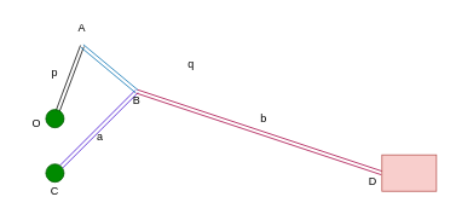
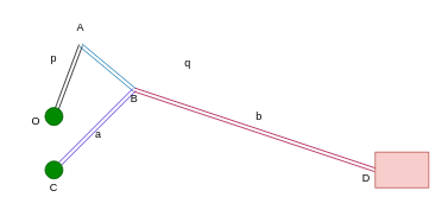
  <mxCell id="0" />
  <mxCell id="1" parent="0" />
  <mxCell id="2" value="" style="shape=link;html=1;fillColor=#6a00ff;strokeColor=#3700CC;" edge="1" parent="1" source="6"><mxGeometry width="50" height="50" relative="1" as="geometry"><mxPoint x="60" y="190" as="sourcePoint" /><mxPoint x="150" y="100" as="targetPoint" /></mxGeometry></mxCell>
  <mxCell id="3" value="" style="shape=link;html=1;fillColor=#d80073;strokeColor=#A50040;" edge="1" parent="1"><mxGeometry width="50" height="50" relative="1" as="geometry"><mxPoint x="420" y="190" as="sourcePoint" /><mxPoint x="150" y="100" as="targetPoint" /></mxGeometry></mxCell>
  <mxCell id="4" value="" style="shape=link;html=1;" edge="1" parent="1"><mxGeometry width="50" height="50" relative="1" as="geometry"><mxPoint x="60" y="130" as="sourcePoint" /><mxPoint x="90" y="50" as="targetPoint" /></mxGeometry></mxCell>
  <mxCell id="5" value="" style="shape=link;html=1;fillColor=#1ba1e2;strokeColor=#006EAF;" edge="1" parent="1"><mxGeometry width="50" height="50" relative="1" as="geometry"><mxPoint x="90" y="50" as="sourcePoint" /><mxPoint x="150" y="100" as="targetPoint" /></mxGeometry></mxCell>
  <mxCell id="6" value="" style="ellipse;whiteSpace=wrap;html=1;aspect=fixed;fillColor=#008a00;strokeColor=#005700;fontColor=#ffffff;" vertex="1" parent="1"><mxGeometry x="50" y="180" width="20" height="20" as="geometry" /></mxCell>
  <mxCell id="7" value="" style="shape=link;html=1;fillColor=#6a00ff;strokeColor=#3700CC;" edge="1" parent="1" target="6"><mxGeometry width="50" height="50" relative="1" as="geometry"><mxPoint x="60" y="190" as="sourcePoint" /><mxPoint x="150" y="100" as="targetPoint" /></mxGeometry></mxCell>
  <mxCell id="8" value="" style="ellipse;whiteSpace=wrap;html=1;aspect=fixed;fillColor=#008a00;strokeColor=#005700;fontColor=#ffffff;" vertex="1" parent="1"><mxGeometry x="50" y="120" width="20" height="20" as="geometry" /></mxCell>
  <mxCell id="9" value="" style="rounded=0;whiteSpace=wrap;html=1;fillColor=#f8cecc;strokeColor=#b85450;" vertex="1" parent="1"><mxGeometry x="420" y="170" width="60" height="40" as="geometry" /></mxCell>
  <mxCell id="10" value="a" style="text;html=1;strokeColor=none;fillColor=none;align=center;verticalAlign=middle;whiteSpace=wrap;rounded=0;" vertex="1" parent="1"><mxGeometry x="90" y="140" width="40" height="20" as="geometry" /></mxCell>
  <mxCell id="11" value="b" style="text;html=1;strokeColor=none;fillColor=none;align=center;verticalAlign=middle;whiteSpace=wrap;rounded=0;" vertex="1" parent="1"><mxGeometry x="270" y="120" width="40" height="20" as="geometry" /></mxCell>
- <mxCell id="12" value="p" style="text;html=1;strokeColor=none;fillColor=none;align=center;verticalAlign=middle;whiteSpace=wrap;rounded=0;" vertex="1" parent="1"><mxGeometry x="40" y="70" width="40" height="20" as="geometry" /></mxCell>
+ <mxCell id="12" value="p" style="text;html=1;strokeColor=none;fillColor=none;align=center;verticalAlign=middle;whiteSpace=wrap;rounded=0;" vertex="1" parent="1"><mxGeometry x="40" y="55" width="40" height="20" as="geometry" /></mxCell>
  <mxCell id="13" value="q" style="text;html=1;strokeColor=none;fillColor=none;align=center;verticalAlign=middle;whiteSpace=wrap;rounded=0;" vertex="1" parent="1"><mxGeometry x="190" y="60" width="40" height="20" as="geometry" /></mxCell>
  <mxCell id="14" value="C" style="text;html=1;strokeColor=none;fillColor=none;align=center;verticalAlign=middle;whiteSpace=wrap;rounded=0;" vertex="1" parent="1"><mxGeometry x="40" y="200" width="40" height="20" as="geometry" /></mxCell>
  <mxCell id="15" value="D" style="text;html=1;strokeColor=none;fillColor=none;align=center;verticalAlign=middle;whiteSpace=wrap;rounded=0;" vertex="1" parent="1"><mxGeometry x="390" y="190" width="40" height="20" as="geometry" /></mxCell>
  <mxCell id="16" value="B" style="text;html=1;strokeColor=none;fillColor=none;align=center;verticalAlign=middle;whiteSpace=wrap;rounded=0;" vertex="1" parent="1"><mxGeometry x="130" y="100" width="40" height="20" as="geometry" /></mxCell>
  <mxCell id="17" value="O" style="text;html=1;strokeColor=none;fillColor=none;align=center;verticalAlign=middle;whiteSpace=wrap;rounded=0;" vertex="1" parent="1"><mxGeometry x="20" y="125" width="40" height="20" as="geometry" /></mxCell>
  <mxCell id="18" value="A" style="text;html=1;strokeColor=none;fillColor=none;align=center;verticalAlign=middle;whiteSpace=wrap;rounded=0;" vertex="1" parent="1"><mxGeometry x="70" y="20" width="40" height="20" as="geometry" /></mxCell>
